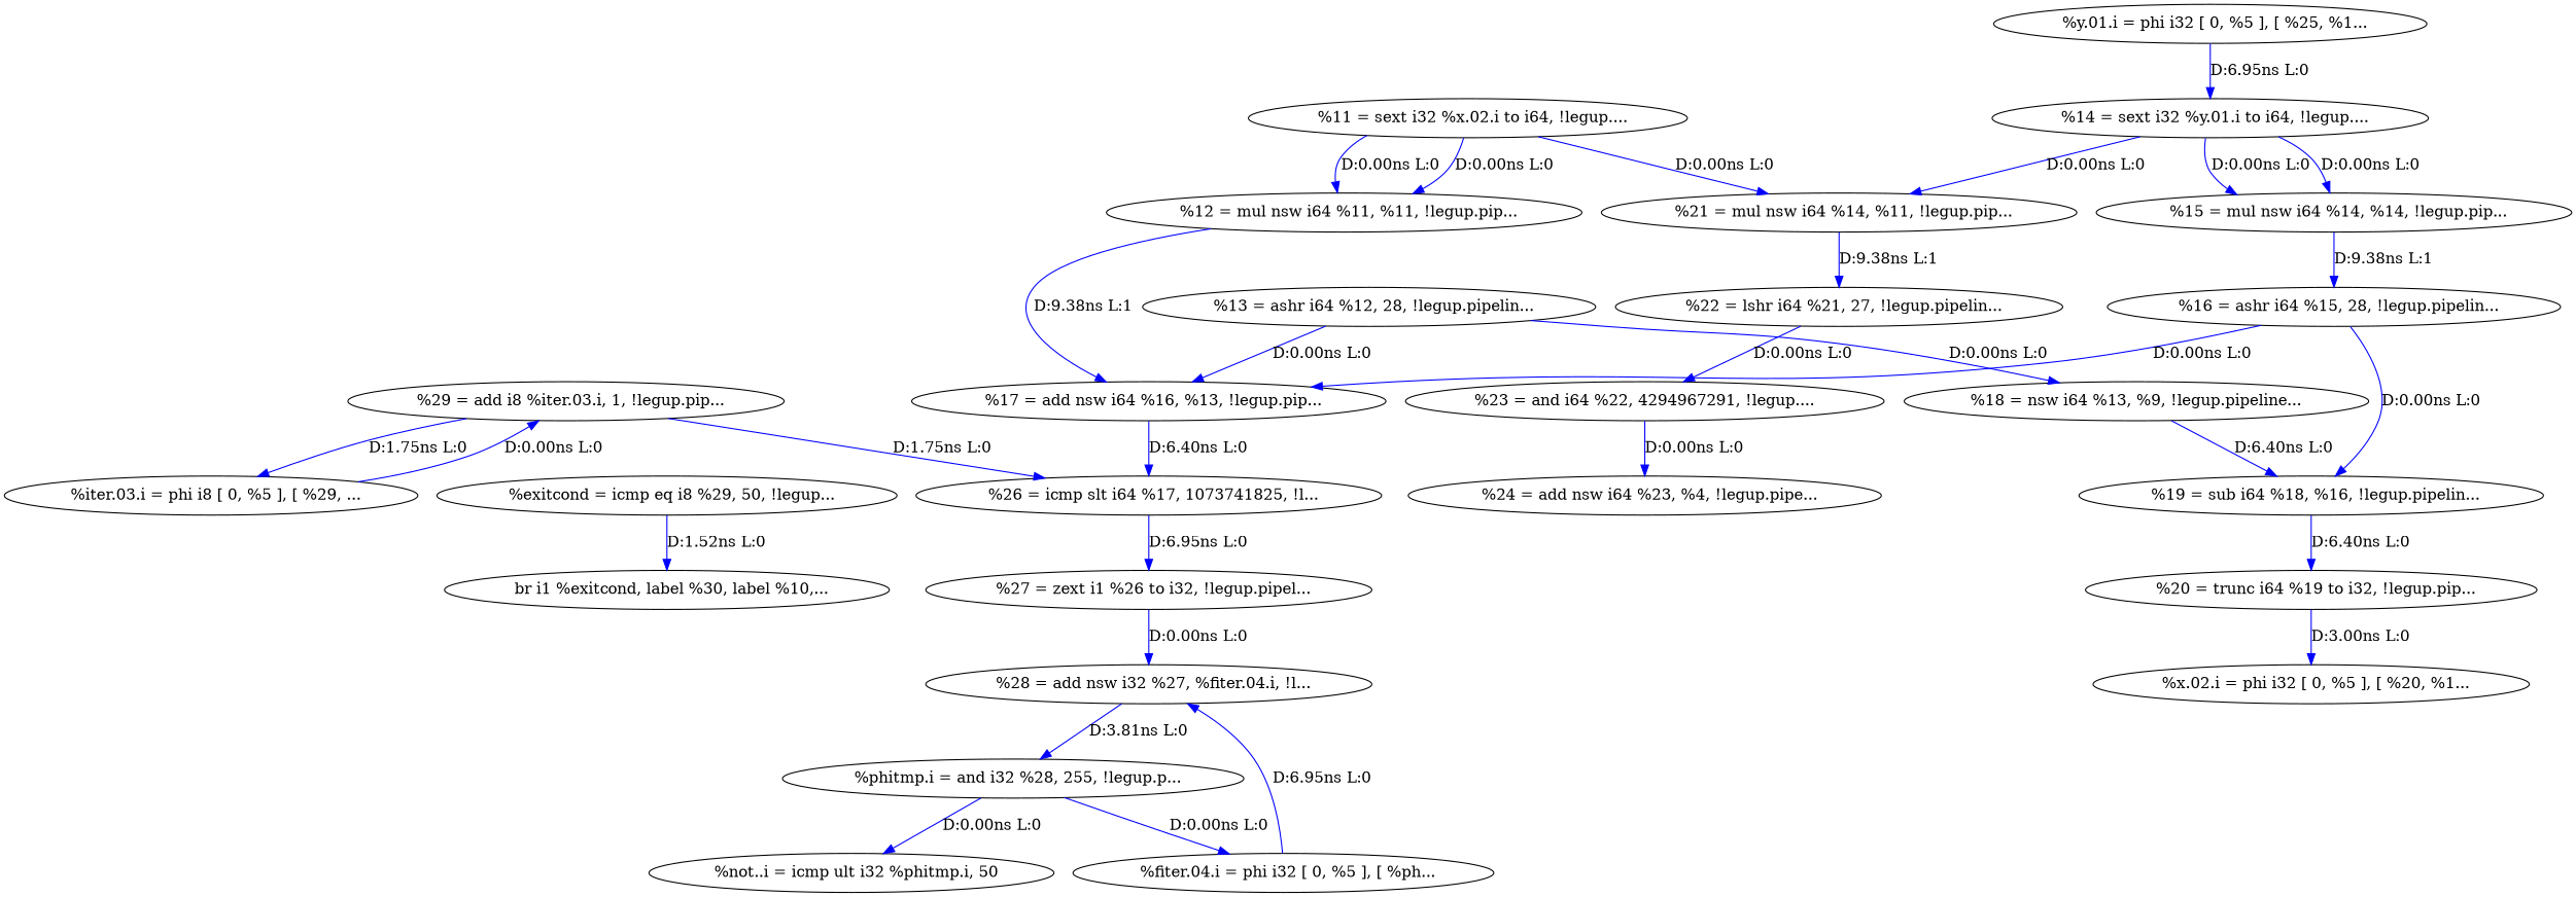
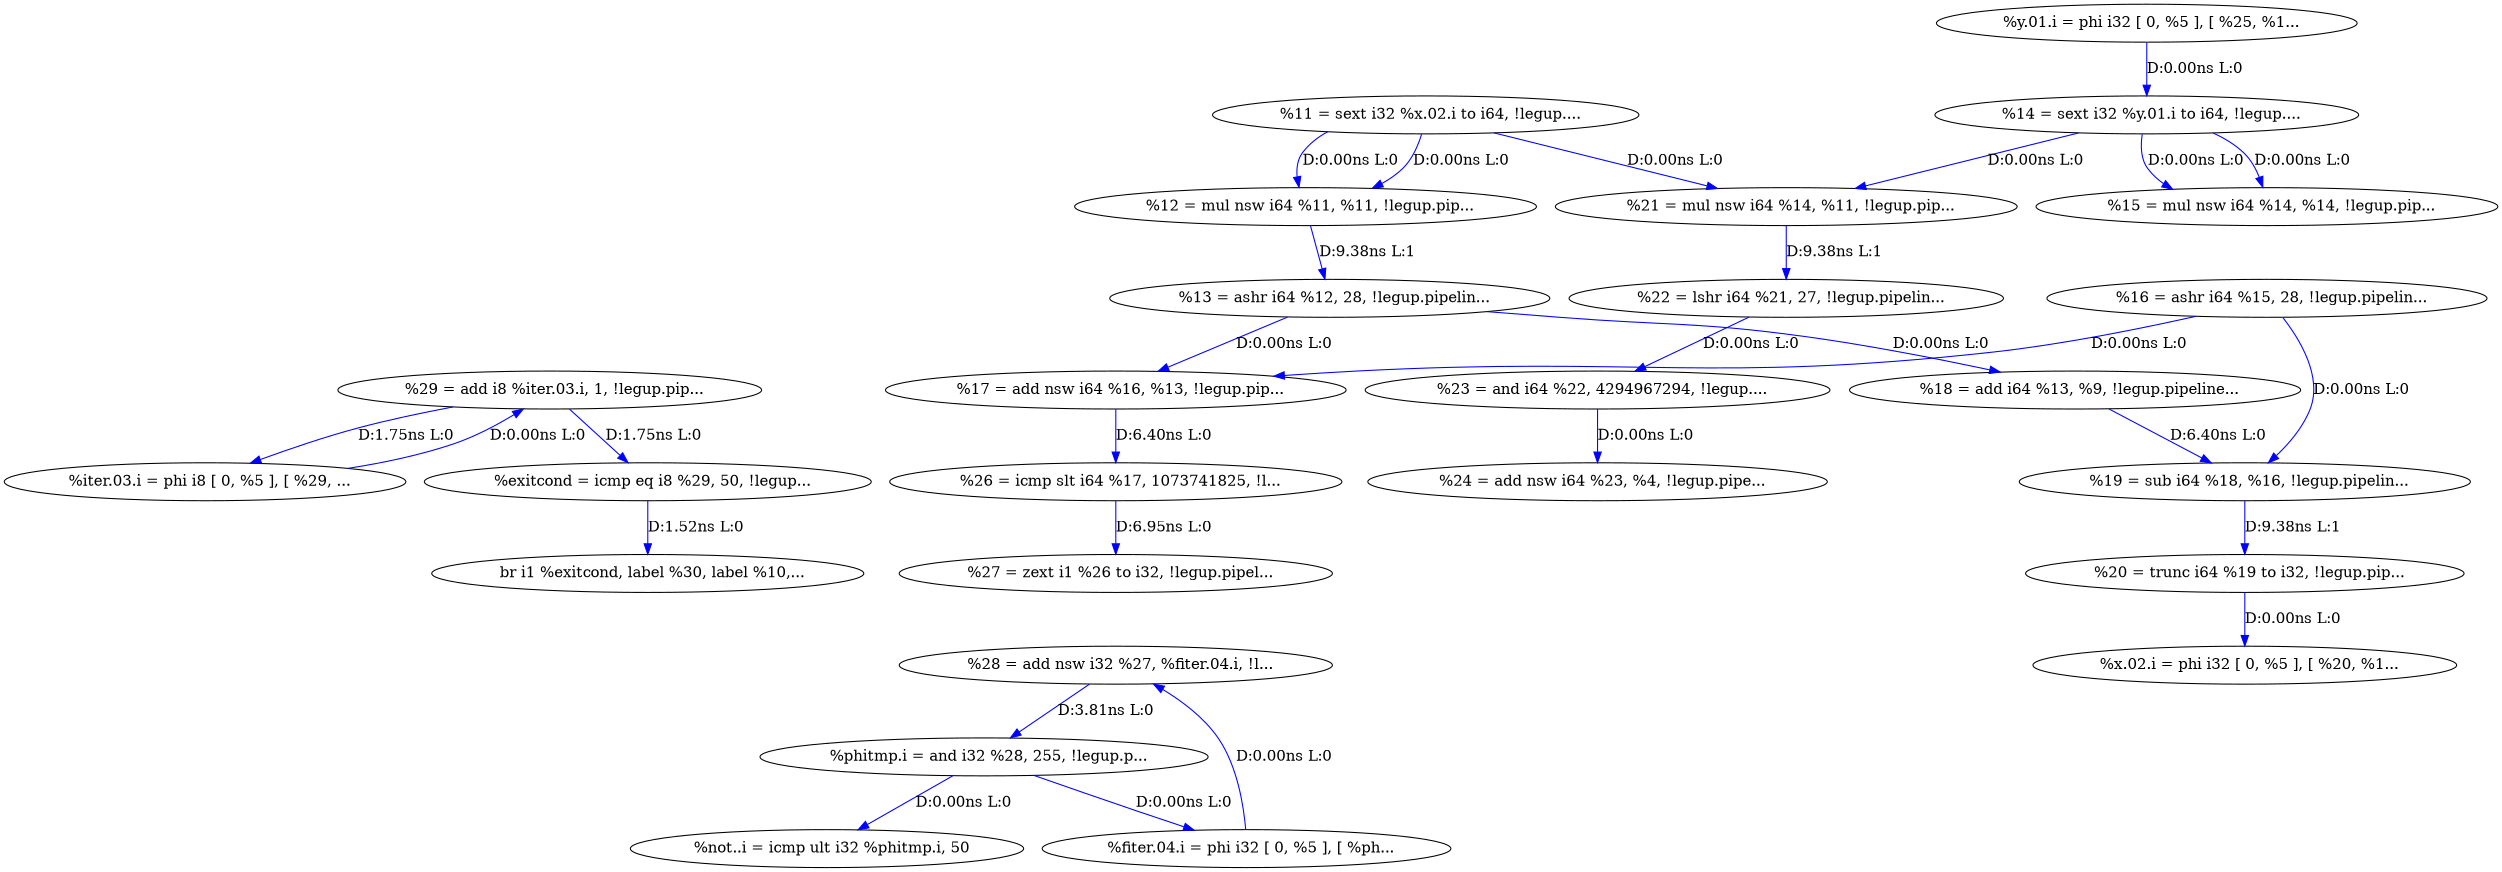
  digraph {
    edge [color=blue]
    n1 [label="  %28 = add nsw i32 %27, %fiter.04.i, !l..."]
    n2 [label="  %phitmp.i = and i32 %28, 255, !legup.p..."]
    n3 [label="  %fiter.04.i = phi i32 [ 0, %5 ], [ %ph..."]
    n4 [label="  %not..i = icmp ult i32 %phitmp.i, 50"]
    n5 [label="  %29 = add i8 %iter.03.i, 1, !legup.pip..."]
    n6 [label="  %iter.03.i = phi i8 [ 0, %5 ], [ %29, ..."]
    n7 [label="  %exitcond = icmp eq i8 %29, 50, !legup..."]
    n8 [label="  br i1 %exitcond, label %30, label %10,..."]
    n9 [label="  %11 = sext i32 %x.02.i to i64, !legup...."]
    n10 [label="  %21 = mul nsw i64 %14, %11, !legup.pip..."]
    n11 [label="  %12 = mul nsw i64 %11, %11, !legup.pip..."]
    n12 [label="  %22 = lshr i64 %21, 27, !legup.pipelin..."]
    n13 [label="  %13 = ashr i64 %12, 28, !legup.pipelin..."]
    n14 [label="  %x.02.i = phi i32 [ 0, %5 ], [ %20, %1..."]
    n15 [label="  %14 = sext i32 %y.01.i to i64, !legup...."]
    n16 [label="  %15 = mul nsw i64 %14, %14, !legup.pip..."]
    n17 [label="  %16 = ashr i64 %15, 28, !legup.pipelin..."]
    n18 [label="  %y.01.i = phi i32 [ 0, %5 ], [ %25, %1..."]
-   n19 [label="%23 = and i64 %22, 4294967291, !legup...."]
-   n20 [label="%18 = nsw i64 %13, %9, !legup.pipeline..."]
+   n19 [label="  %23 = and i64 %22, 4294967294, !legup...."]
+   n20 [label="  %18 = add i64 %13, %9, !legup.pipeline..."]
    n21 [label="  %17 = add nsw i64 %16, %13, !legup.pip..."]
    n22 [label="  %19 = sub i64 %18, %16, !legup.pipelin..."]
    n23 [label="  %26 = icmp slt i64 %17, 1073741825, !l..."]
    n24 [label="  %20 = trunc i64 %19 to i32, !legup.pip..."]
    n25 [label="  %27 = zext i1 %26 to i32, !legup.pipel..."]
    n26 [label="  %24 = add nsw i64 %23, %4, !legup.pipe..."]
    n1 -> n2 [label="D:3.81ns L:0"]
    n2 -> n3 [label="D:0.00ns L:0"]
    n2 -> n4 [label="D:0.00ns L:0"]
-   n3 -> n1 [label="D:6.95ns L:0"]
+   n3 -> n1 [label="D:0.00ns L:0"]
    n5 -> n6 [label="D:1.75ns L:0"]
-   n5 -> n23 [label="D:1.75ns L:0"]
+   n5 -> n7 [label="D:1.75ns L:0"]
    n6 -> n5 [label="D:0.00ns L:0"]
    n7 -> n8 [label="D:1.52ns L:0"]
    n9 -> n10 [label="D:0.00ns L:0"]
    n9 -> n11 [label="D:0.00ns L:0"]
    n9 -> n11 [label="D:0.00ns L:0"]
    n10 -> n12 [label="D:9.38ns L:1"]
-   n11 -> n21 [label="D:9.38ns L:1"]
+   n11 -> n13 [label="D:9.38ns L:1"]
    n12 -> n19 [label="D:0.00ns L:0"]
    n13 -> n20 [label="D:0.00ns L:0"]
    n13 -> n21 [label="D:0.00ns L:0"]
    n15 -> n10 [label="D:0.00ns L:0"]
    n15 -> n16 [label="D:0.00ns L:0"]
    n15 -> n16 [label="D:0.00ns L:0"]
-   n16 -> n17 [label="D:9.38ns L:1"]
    n17 -> n21 [label="D:0.00ns L:0"]
    n17 -> n22 [label="D:0.00ns L:0"]
-   n18 -> n15 [label="D:6.95ns L:0"]
+   n18 -> n15 [label="D:0.00ns L:0"]
    n19 -> n26 [label="D:0.00ns L:0"]
    n20 -> n22 [label="D:6.40ns L:0"]
    n21 -> n23 [label="D:6.40ns L:0"]
-   n22 -> n24 [label="D:6.40ns L:0"]
+   n22 -> n24 [label="D:9.38ns L:1"]
    n23 -> n25 [label="D:6.95ns L:0"]
-   n24 -> n14 [label="D:3.00ns L:0"]
-   n25 -> n1 [label="D:0.00ns L:0"]
+   n24 -> n14 [label="D:0.00ns L:0"]
  }
